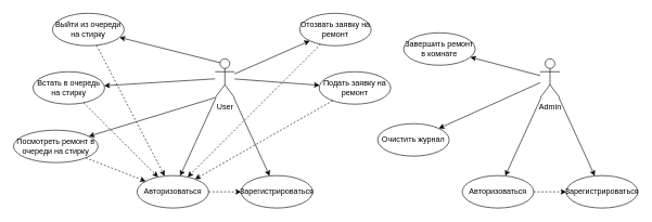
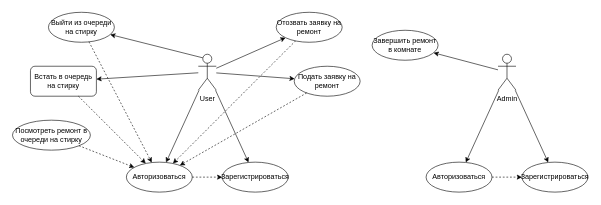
  <mxCell id="0" />
  <mxCell id="1" parent="0" />
  <mxCell id="2" style="rounded=0;orthogonalLoop=1;jettySize=auto;html=1;" edge="1" parent="1" source="9" target="10"><mxGeometry relative="1" as="geometry" /></mxCell>
- <mxCell id="3" style="rounded=0;orthogonalLoop=1;jettySize=auto;html=1;exitX=0;exitY=1;exitDx=0;exitDy=0;exitPerimeter=0;" edge="1" parent="1" source="9" target="11"><mxGeometry relative="1" as="geometry" /></mxCell>
  <mxCell id="4" style="rounded=0;orthogonalLoop=1;jettySize=auto;html=1;exitX=0.25;exitY=0.1;exitDx=0;exitDy=0;exitPerimeter=0;" edge="1" parent="1" source="9" target="12"><mxGeometry relative="1" as="geometry" /></mxCell>
  <mxCell id="5" style="rounded=0;orthogonalLoop=1;jettySize=auto;html=1;" edge="1" parent="1" source="9" target="15"><mxGeometry relative="1" as="geometry" /></mxCell>
  <mxCell id="6" style="rounded=0;orthogonalLoop=1;jettySize=auto;html=1;" edge="1" parent="1" source="9" target="14"><mxGeometry relative="1" as="geometry" /></mxCell>
  <mxCell id="7" style="rounded=0;orthogonalLoop=1;jettySize=auto;html=1;" edge="1" parent="1" source="9" target="27"><mxGeometry relative="1" as="geometry" /></mxCell>
  <mxCell id="8" style="rounded=0;orthogonalLoop=1;jettySize=auto;html=1;" edge="1" parent="1" source="9" target="28"><mxGeometry relative="1" as="geometry" /></mxCell>
  <mxCell id="9" value="User" style="shape=umlActor;verticalLabelPosition=bottom;verticalAlign=top;html=1;outlineConnect=0;" vertex="1" parent="1"><mxGeometry x="330" y="90" width="30" height="60" as="geometry" /></mxCell>
- <mxCell id="10" value="Встать в очередь на стирку" style="ellipse;whiteSpace=wrap;html=1;" vertex="1" parent="1"><mxGeometry x="50" y="110" width="110" height="50" as="geometry" /></mxCell>
+ <mxCell id="10" value="Встать в очередь на стирку" style="whiteSpace=wrap;html=1;rounded=1;" vertex="1" parent="1"><mxGeometry x="50" y="110" width="110" height="50" as="geometry" /></mxCell>
  <mxCell id="11" value="Посмотреть ремонт в очереди на стирку" style="ellipse;whiteSpace=wrap;html=1;" vertex="1" parent="1"><mxGeometry x="20" y="200" width="130" height="50" as="geometry" /></mxCell>
  <mxCell id="12" value="Выйти из очереди на стирку" style="ellipse;whiteSpace=wrap;html=1;" vertex="1" parent="1"><mxGeometry x="80" y="20" width="110" height="50" as="geometry" /></mxCell>
  <mxCell id="13" value="" style="rounded=0;orthogonalLoop=1;jettySize=auto;html=1;dashed=1;" edge="1" parent="1" source="20" target="22"><mxGeometry relative="1" as="geometry" /></mxCell>
  <mxCell id="14" value="Авторизоваться" style="ellipse;whiteSpace=wrap;html=1;" vertex="1" parent="1"><mxGeometry x="210" y="270" width="110" height="50" as="geometry" /></mxCell>
  <mxCell id="15" value="Зарегистрироваться" style="ellipse;whiteSpace=wrap;html=1;" vertex="1" parent="1"><mxGeometry x="370" y="270" width="110" height="50" as="geometry" /></mxCell>
  <mxCell id="16" style="rounded=0;orthogonalLoop=1;jettySize=auto;html=1;" edge="1" parent="1" source="18" target="31"><mxGeometry relative="1" as="geometry" /></mxCell>
- <mxCell id="17" style="rounded=0;orthogonalLoop=1;jettySize=auto;html=1;" edge="1" parent="1" source="18" target="32"><mxGeometry relative="1" as="geometry"><mxPoint x="680" y="260" as="targetPoint" /></mxGeometry></mxCell>
  <mxCell id="18" value="Admin" style="shape=umlActor;verticalLabelPosition=bottom;verticalAlign=top;html=1;outlineConnect=0;" vertex="1" parent="1"><mxGeometry x="830" y="90" width="30" height="60" as="geometry" /></mxCell>
  <mxCell id="19" style="rounded=0;orthogonalLoop=1;jettySize=auto;html=1;" edge="1" parent="1" source="18" target="20"><mxGeometry relative="1" as="geometry"><mxPoint x="780" y="150" as="targetPoint" /></mxGeometry></mxCell>
  <mxCell id="20" value="Авторизоваться" style="ellipse;whiteSpace=wrap;html=1;" vertex="1" parent="1"><mxGeometry x="710" y="270" width="110" height="50" as="geometry" /></mxCell>
  <mxCell id="21" style="rounded=0;orthogonalLoop=1;jettySize=auto;html=1;" edge="1" parent="1" source="18" target="22"><mxGeometry relative="1" as="geometry"><mxPoint x="840" y="130" as="sourcePoint" /></mxGeometry></mxCell>
  <mxCell id="22" value="Зарегистрироваться" style="ellipse;whiteSpace=wrap;html=1;" vertex="1" parent="1"><mxGeometry x="870" y="270" width="110" height="50" as="geometry" /></mxCell>
  <mxCell id="23" value="" style="rounded=0;orthogonalLoop=1;jettySize=auto;html=1;dashed=1;" edge="1" parent="1" source="11" target="14"><mxGeometry relative="1" as="geometry"><mxPoint x="330" y="305" as="sourcePoint" /><mxPoint x="380" y="305" as="targetPoint" /></mxGeometry></mxCell>
  <mxCell id="24" value="" style="rounded=0;orthogonalLoop=1;jettySize=auto;html=1;dashed=1;" edge="1" parent="1" source="10" target="14"><mxGeometry relative="1" as="geometry"><mxPoint x="132" y="239" as="sourcePoint" /><mxPoint x="164.882" y="280.427" as="targetPoint" /></mxGeometry></mxCell>
  <mxCell id="25" value="" style="rounded=0;orthogonalLoop=1;jettySize=auto;html=1;dashed=1;" edge="1" parent="1" source="12" target="14"><mxGeometry relative="1" as="geometry"><mxPoint x="125" y="170" as="sourcePoint" /><mxPoint x="167.772" y="280.217" as="targetPoint" /></mxGeometry></mxCell>
  <mxCell id="26" value="" style="rounded=0;orthogonalLoop=1;jettySize=auto;html=1;dashed=1;" edge="1" parent="1" source="14" target="15"><mxGeometry relative="1" as="geometry"><mxPoint x="330" y="305" as="sourcePoint" /><mxPoint x="380" y="305" as="targetPoint" /></mxGeometry></mxCell>
  <mxCell id="27" value="Подать заявку на ремонт" style="ellipse;whiteSpace=wrap;html=1;" vertex="1" parent="1"><mxGeometry x="490" y="110" width="110" height="50" as="geometry" /></mxCell>
  <mxCell id="28" value="Отозвать заявку на ремонт" style="ellipse;whiteSpace=wrap;html=1;" vertex="1" parent="1"><mxGeometry x="460" y="20" width="110" height="50" as="geometry" /></mxCell>
  <mxCell id="29" value="" style="rounded=0;orthogonalLoop=1;jettySize=auto;html=1;dashed=1;" edge="1" parent="1" source="28" target="14"><mxGeometry relative="1" as="geometry"><mxPoint x="158" y="79" as="sourcePoint" /><mxPoint x="262" y="281" as="targetPoint" /></mxGeometry></mxCell>
  <mxCell id="30" value="" style="rounded=0;orthogonalLoop=1;jettySize=auto;html=1;dashed=1;" edge="1" parent="1" source="27" target="14"><mxGeometry relative="1" as="geometry"><mxPoint x="502" y="78" as="sourcePoint" /><mxPoint x="298" y="282" as="targetPoint" /></mxGeometry></mxCell>
  <mxCell id="31" value="Завершить ремонт в комнате" style="ellipse;whiteSpace=wrap;html=1;" vertex="1" parent="1"><mxGeometry x="620" y="50" width="110" height="50" as="geometry" /></mxCell>
- <mxCell id="32" value="Очистить журнал" style="ellipse;whiteSpace=wrap;html=1;" vertex="1" parent="1"><mxGeometry x="580" y="190" width="110" height="50" as="geometry" /></mxCell>
